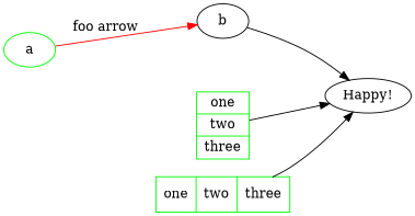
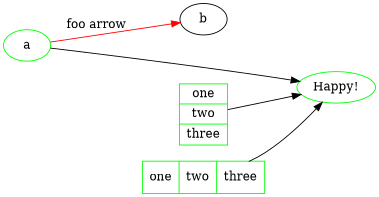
  digraph {
    rankdir=LR
    node [color=green]
    a
    b [color=""]
-   n3 [label="Happy!" color=""]
+   n3 [label="Happy!"]
    n4 [label="one | two | three" shape=record]
    n5 [label="{one | two | three}" shape=record]
    a -> b [color=red label="foo arrow"]
-   b -> n3
+   a -> n3
    n4 -> n3
    n5 -> n3
  }
